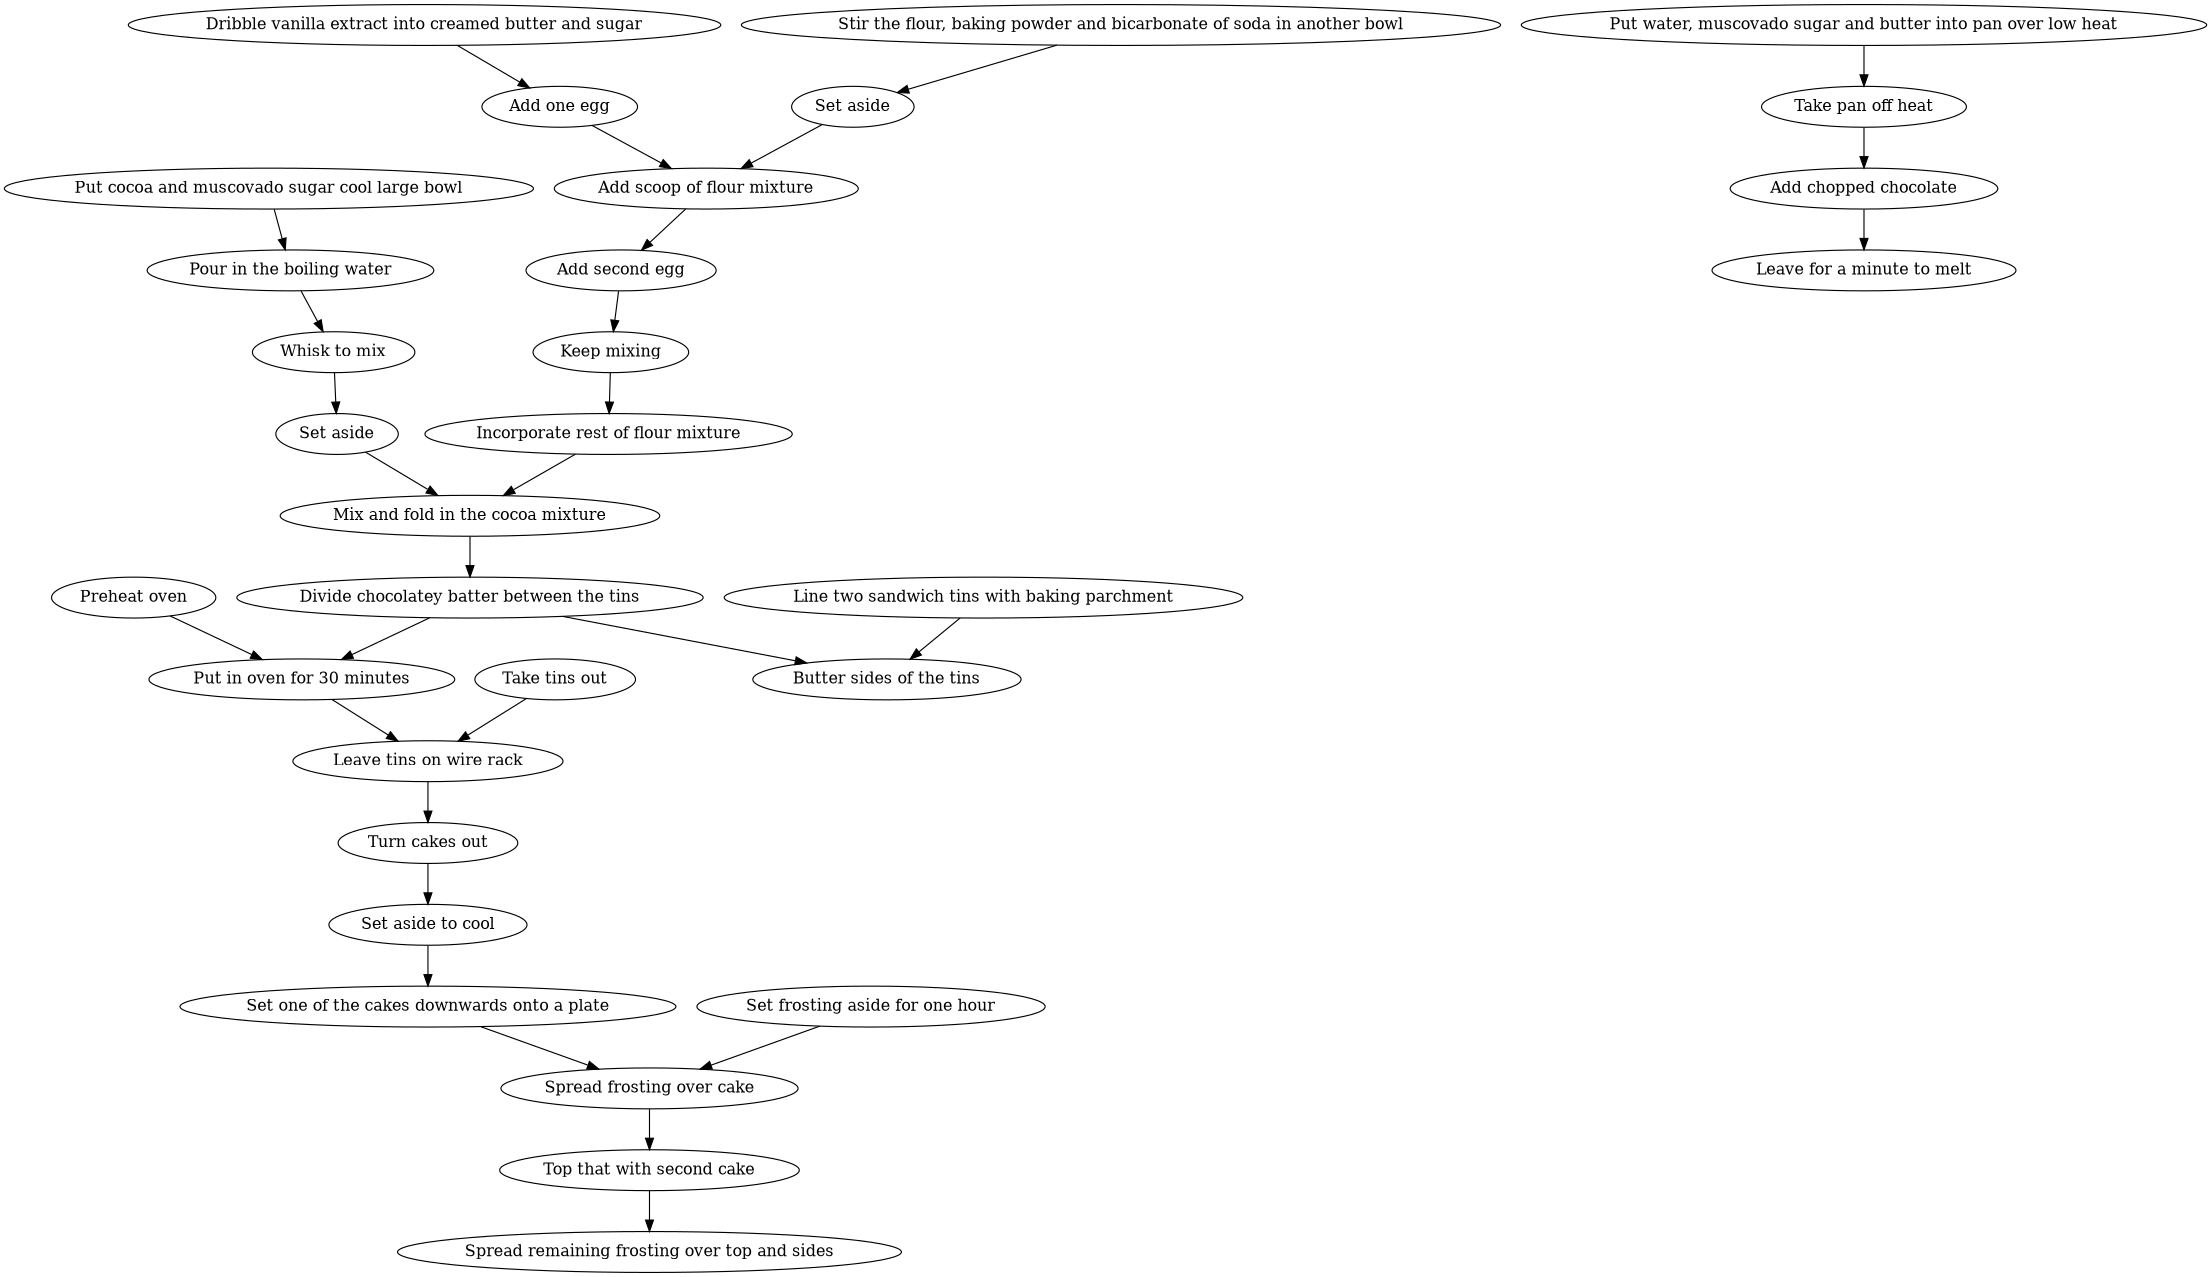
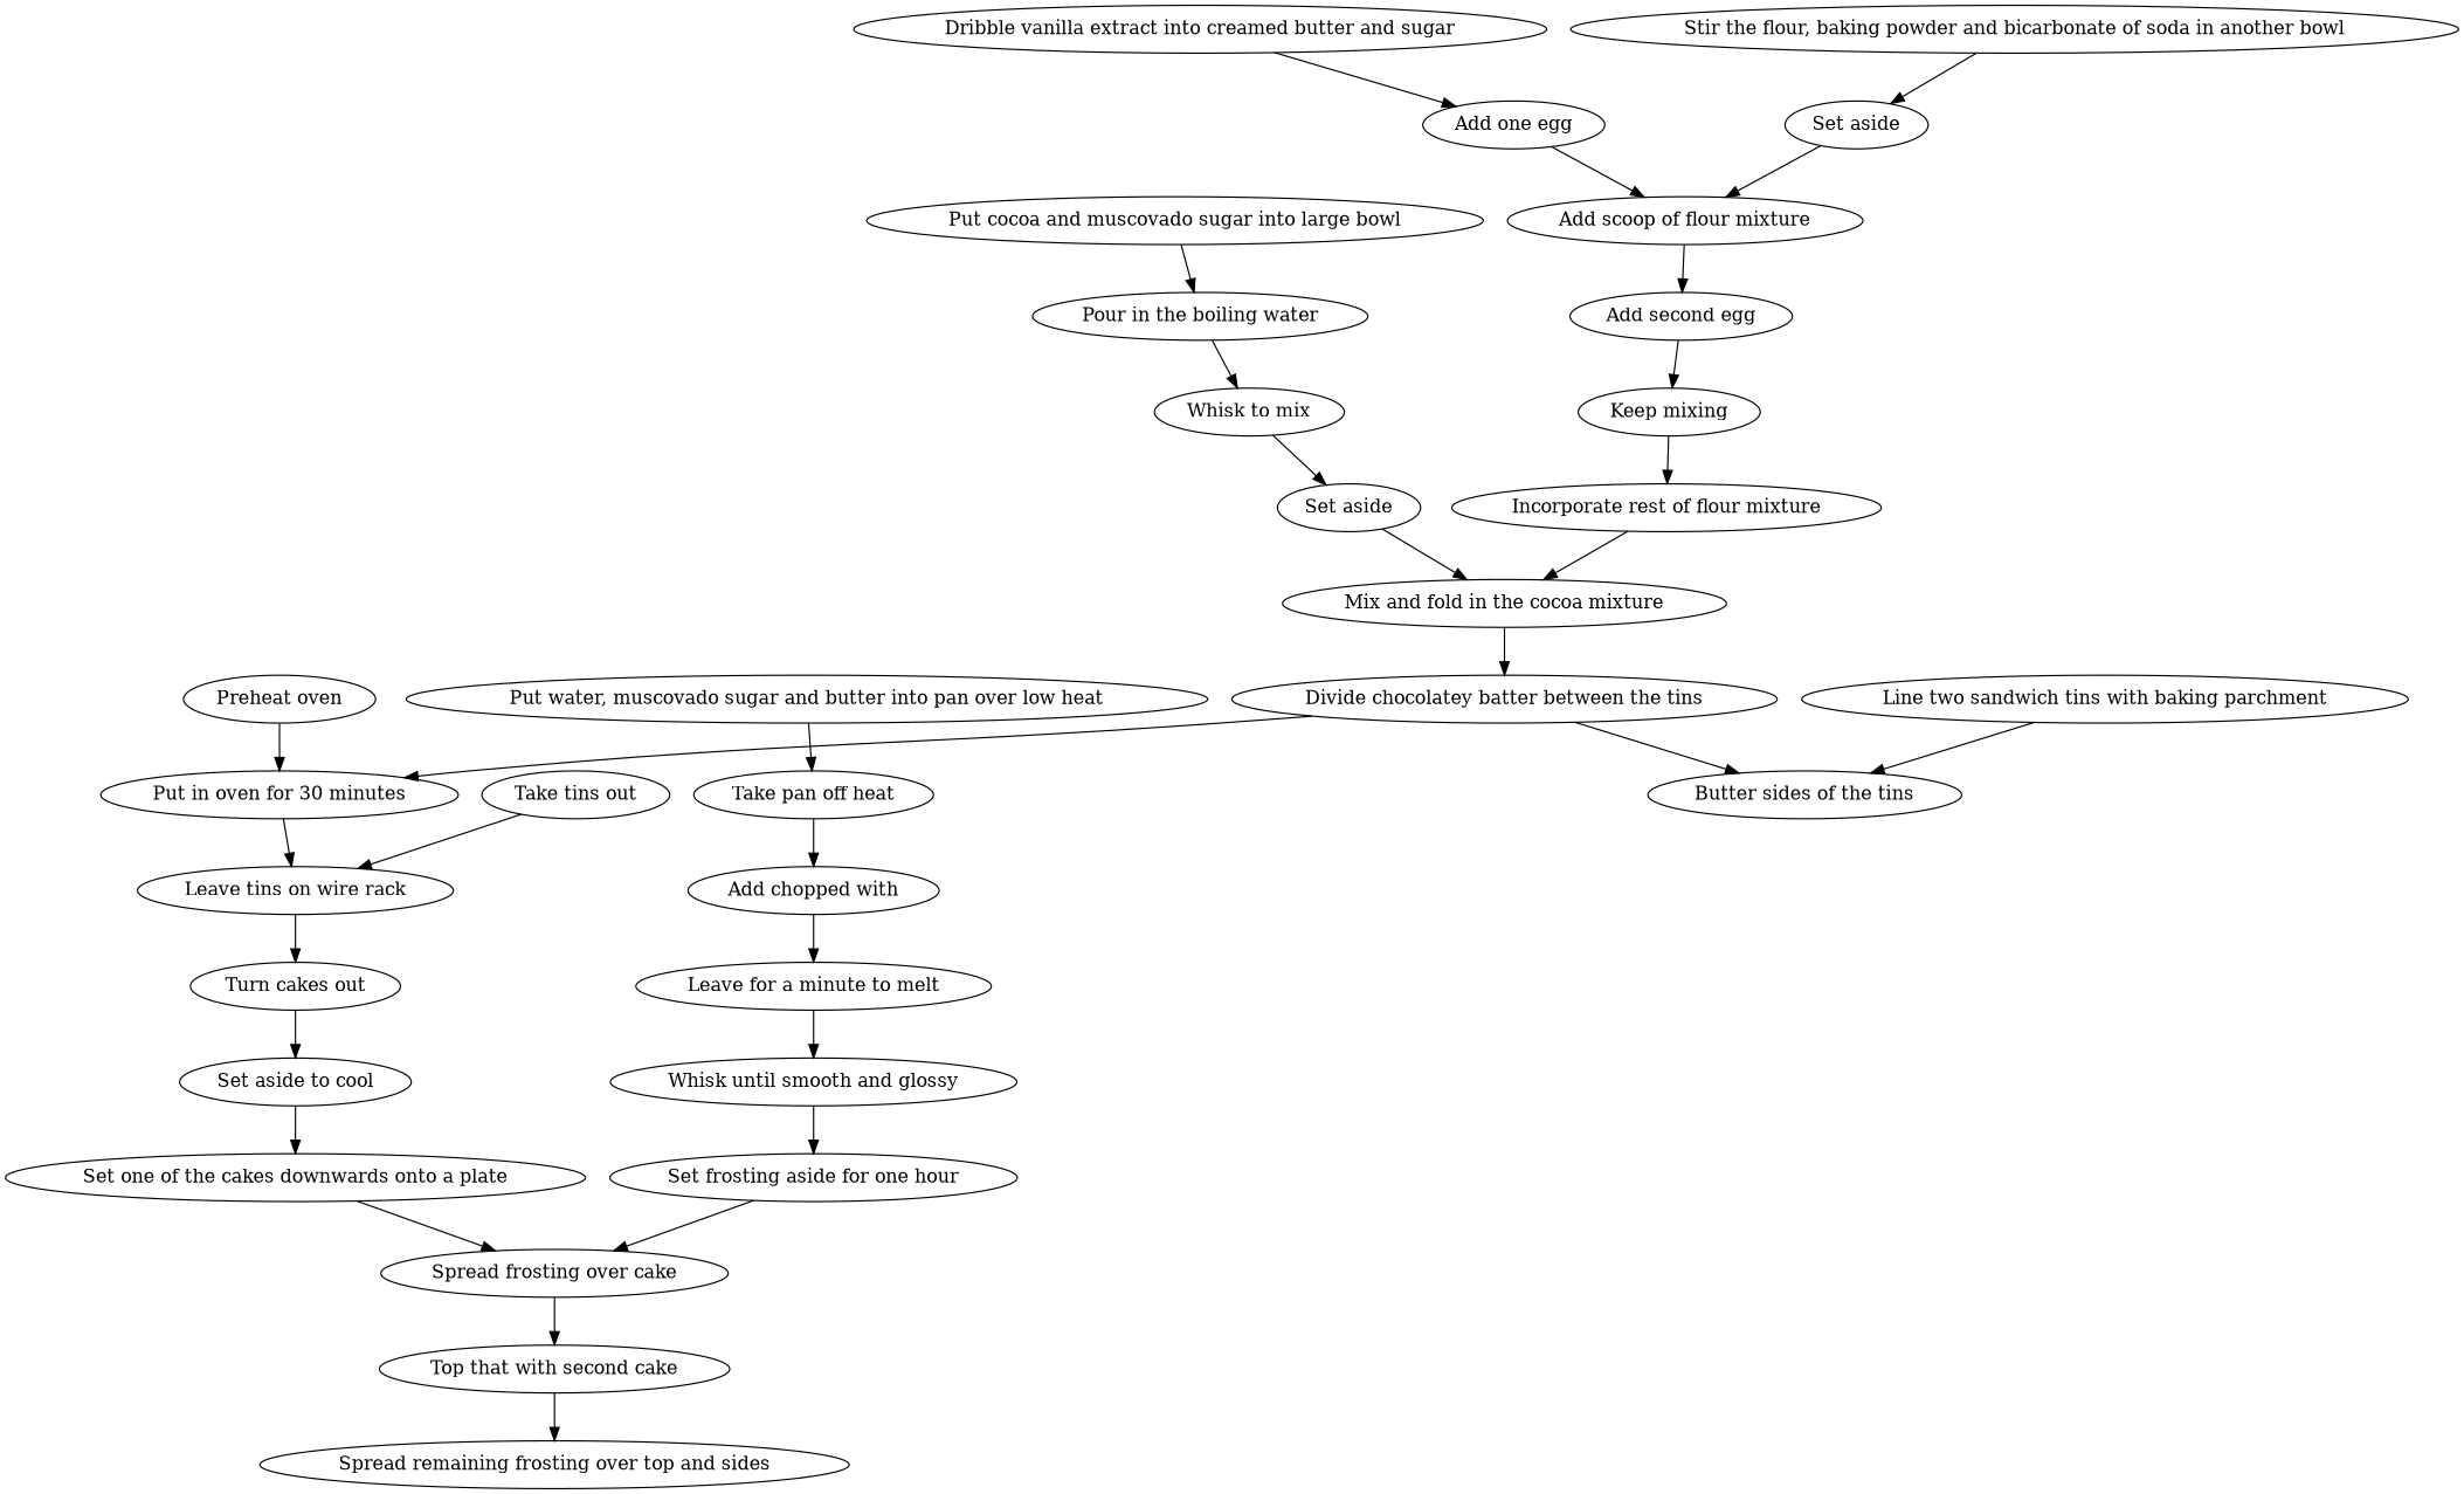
  digraph {
    n1 [label="Preheat oven"]
    n2 [label="Put in oven for 30 minutes"]
    n3 [label="Leave tins on wire rack"]
    n4 [label="Line two sandwich tins with baking parchment"]
    n5 [label="Butter sides of the tins"]
    n6 [label="Divide chocolatey batter between the tins"]
-   n7 [label="Put cocoa and muscovado sugar cool large bowl"]
+   n7 [label="Put cocoa and muscovado sugar into large bowl"]
    n8 [label="Pour in the boiling water"]
    n9 [label="Whisk to mix"]
    n10 [label="Set aside"]
    n11 [label="Mix and fold in the cocoa mixture"]
    n12 [label="Dribble vanilla extract into creamed butter and sugar"]
    n13 [label="Add one egg"]
    n14 [label="Stir the flour, baking powder and bicarbonate of soda in another bowl"]
    n15 [label="Set aside"]
    n16 [label="Add scoop of flour mixture"]
    n17 [label="Add second egg"]
    n18 [label="Keep mixing"]
    n19 [label="Incorporate rest of flour mixture"]
    n20 [label="Take tins out"]
    n21 [label="Turn cakes out"]
    n22 [label="Set aside to cool"]
    n23 [label="Set one of the cakes downwards onto a plate"]
    n24 [label="Spread frosting over cake"]
    n25 [label="Put water, muscovado sugar and butter into pan over low heat"]
    n26 [label="Take pan off heat"]
-   n27 [label="Add chopped chocolate"]
+   n27 [label="Add chopped with"]
    n28 [label="Leave for a minute to melt"]
+   n29 [label="Whisk until smooth and glossy"]
    n30 [label="Set frosting aside for one hour"]
    n31 [label="Top that with second cake"]
    n32 [label="Spread remaining frosting over top and sides"]
    n1 -> n2
    n2 -> n3
    n3 -> n21
    n4 -> n5
    n6 -> n2
    n6 -> n5
    n7 -> n8
    n8 -> n9
    n9 -> n10
    n10 -> n11
    n11 -> n6
    n12 -> n13
    n13 -> n16
    n14 -> n15
    n15 -> n16
    n16 -> n17
    n17 -> n18
    n18 -> n19
    n19 -> n11
    n20 -> n3
    n21 -> n22
    n22 -> n23
    n23 -> n24
    n24 -> n31
    n25 -> n26
    n26 -> n27
    n27 -> n28
+   n28 -> n29
+   n29 -> n30
    n30 -> n24
    n31 -> n32
  }
